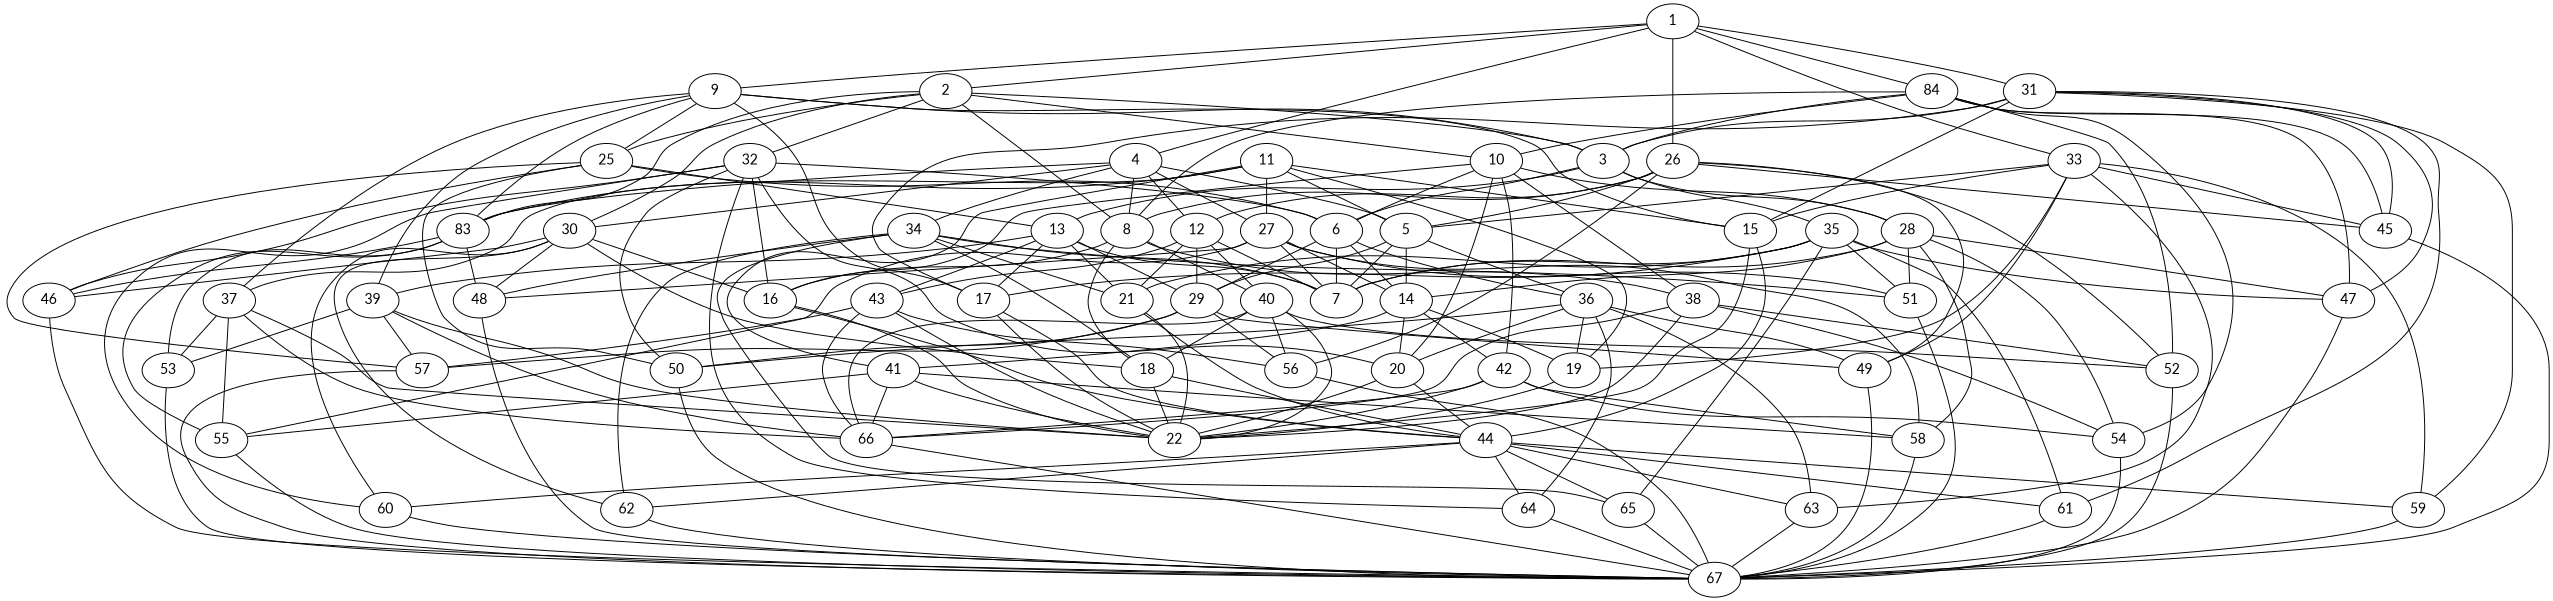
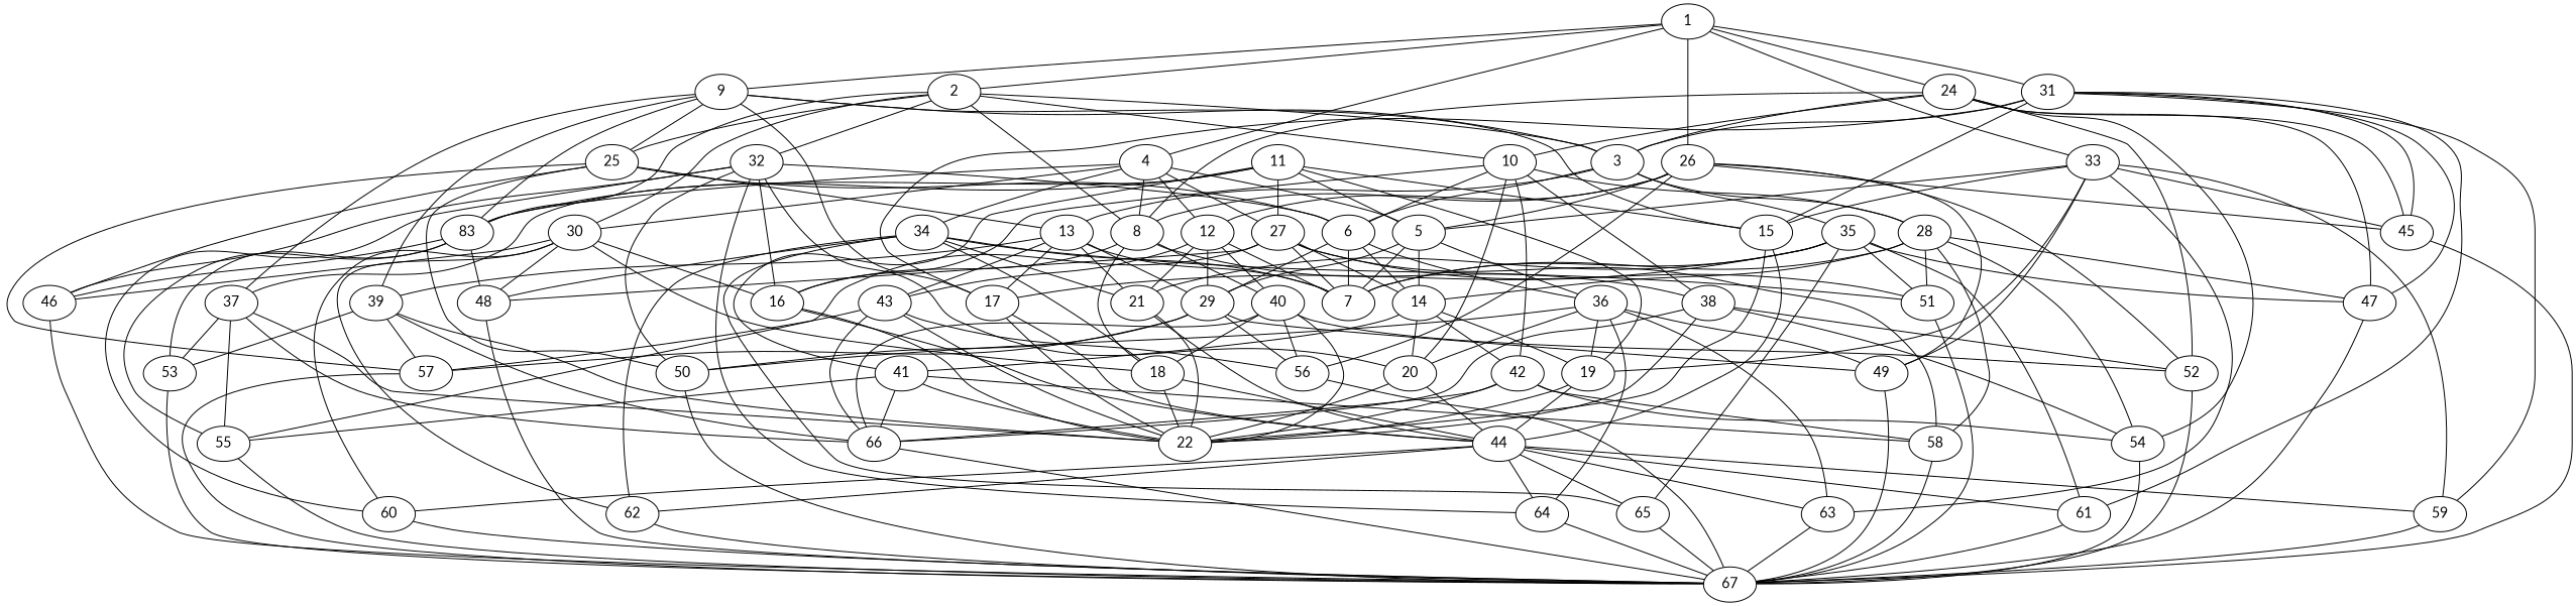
  graph {
    fontname=Lato
    node [fontname=Lato]
    edge [fontname=Lato]
    1
    2
    4
    9
-   24 [label=84]
+   24
    26
    31
    33
    3
    8
    10
    n12 [label=83]
    25
    30
    32
    5
    12
    27
    34
    15
    17
    37
    39
    11
    19
    41
    45
    47
    52
    54
    49
    56
    59
    61
    63
    6
    13
    28
    35
    16
    18
    38
    40
    20
    42
    46
    48
    53
    55
    50
    57
    60
    62
    64
    7
    14
    29
    36
    21
    43
    51
    58
    65
    22
    44
    66
    67
    1 -- 2
    1 -- 4
    1 -- 9
    1 -- 24
    1 -- 26
    1 -- 31
    1 -- 33
    2 -- 3
    2 -- 8
    2 -- 10
    2 -- n12
    2 -- 25
    2 -- 30
    2 -- 32
    4 -- 8
    4 -- n12
    4 -- 30
    4 -- 5
    4 -- 12
    4 -- 27
    4 -- 34
    9 -- 3
    9 -- n12
    9 -- 25
    9 -- 15
    9 -- 17
    9 -- 37
    9 -- 39
    24 -- 3
    24 -- 8
    24 -- 10
    24 -- 45
    24 -- 47
    24 -- 52
    24 -- 54
    26 -- 8
    26 -- 5
    26 -- 12
    26 -- 45
    26 -- 52
    26 -- 49
    26 -- 56
    31 -- 3
    31 -- 15
    31 -- 17
    31 -- 45
    31 -- 47
    31 -- 59
    31 -- 61
    33 -- 5
    33 -- 15
    33 -- 19
    33 -- 45
    33 -- 49
    33 -- 59
    33 -- 63
    3 -- 6
    3 -- 13
    3 -- 28
    3 -- 35
    8 -- 16
    8 -- 18
    8 -- 38
    8 -- 40
    10 -- 6
    10 -- 28
    10 -- 16
    10 -- 38
    10 -- 20
    10 -- 42
    n12 -- 46
    n12 -- 48
    n12 -- 53
    n12 -- 55
    25 -- 6
    25 -- 13
    25 -- 46
    25 -- 50
    25 -- 57
    30 -- 16
    30 -- 18
    30 -- 46
    30 -- 48
    30 -- 60
    30 -- 62
    32 -- 6
    32 -- 16
    32 -- 20
    32 -- 46
    32 -- 50
    32 -- 60
    32 -- 64
    5 -- 7
    5 -- 14
    5 -- 29
    5 -- 36
    12 -- 40
    12 -- 7
    12 -- 29
    12 -- 21
    12 -- 43
    27 -- 48
    27 -- 55
    27 -- 7
    27 -- 14
    27 -- 51
    27 -- 58
    34 -- 18
    34 -- 48
    34 -- 62
    34 -- 7
    34 -- 21
    34 -- 51
    34 -- 65
    15 -- 22
    15 -- 44
    17 -- 22
    17 -- 44
    37 -- 53
    37 -- 55
    37 -- 22
    37 -- 66
    39 -- 53
    39 -- 57
    39 -- 22
    39 -- 66
    11 -- n12
    11 -- 5
    11 -- 27
    11 -- 15
    11 -- 37
    11 -- 19
    11 -- 41
    19 -- 22
+   19 -- 44
    41 -- 55
    41 -- 58
    41 -- 22
    41 -- 66
    45 -- 67
    47 -- 67
    52 -- 67
    54 -- 67
    49 -- 67
    56 -- 67
    59 -- 67
    61 -- 67
    63 -- 67
    6 -- 7
    6 -- 14
    6 -- 29
    6 -- 36
    13 -- 17
    13 -- 39
    13 -- 7
    13 -- 29
    13 -- 21
    13 -- 43
    28 -- 47
    28 -- 54
    28 -- 7
    28 -- 14
    28 -- 51
    28 -- 58
    35 -- 17
    35 -- 47
    35 -- 61
    35 -- 7
    35 -- 21
    35 -- 51
    35 -- 65
    16 -- 22
    16 -- 44
    18 -- 22
    18 -- 44
    38 -- 52
    38 -- 54
    38 -- 22
    38 -- 66
    40 -- 52
    40 -- 56
    40 -- 18
    40 -- 22
    40 -- 66
    20 -- 22
    20 -- 44
    42 -- 54
    42 -- 58
    42 -- 22
    42 -- 66
    46 -- 67
    48 -- 67
    53 -- 67
    55 -- 67
    50 -- 67
    57 -- 67
    60 -- 67
    62 -- 67
    64 -- 67
    14 -- 19
    14 -- 41
    14 -- 20
    14 -- 42
    29 -- 49
    29 -- 56
    29 -- 50
    29 -- 57
    36 -- 19
    36 -- 49
    36 -- 63
    36 -- 20
    36 -- 50
    36 -- 64
    21 -- 22
    21 -- 44
    43 -- 56
    43 -- 57
    43 -- 22
    43 -- 66
    51 -- 67
    58 -- 67
    65 -- 67
    44 -- 59
    44 -- 61
    44 -- 63
    44 -- 60
    44 -- 62
    44 -- 64
    44 -- 65
    66 -- 67
  }
